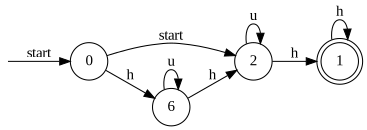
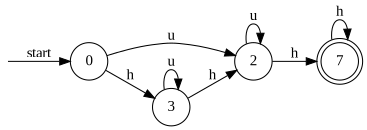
  digraph {
    fontname="Liberation Serif"
    rankdir=LR
    node [fontname="Liberation Serif" shape=circle]
    edge [fontname="Liberation Serif"]
    __start [shape=point style=invis]
    0
    2
-   3 [label=6]
-   1 [shape=doublecircle]
+   3
+   1 [shape=doublecircle label=7]
    __start -> 0 [label=start]
-   0 -> 2 [label=start]
+   0 -> 2 [label=u]
    0 -> 3 [label=h]
    2 -> 2 [label=u]
    2 -> 1 [label=h]
    3 -> 2 [label=h]
    3 -> 3 [label=u]
    1 -> 1 [label=h]
  }
